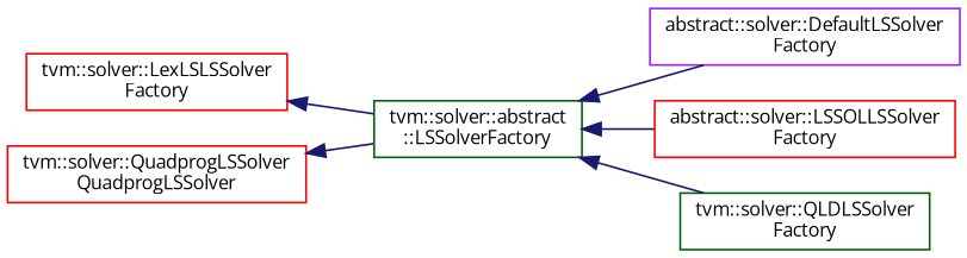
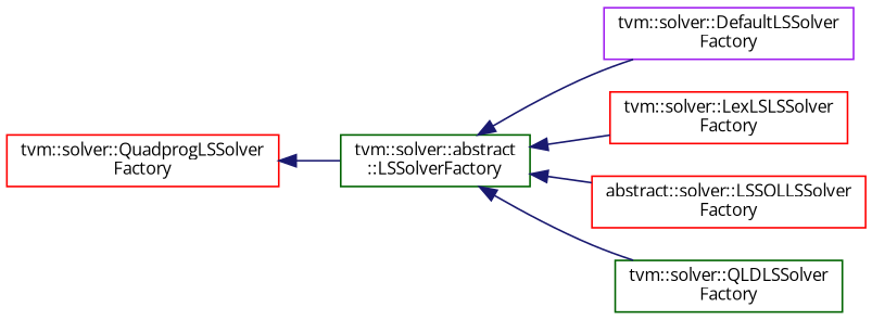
  digraph {
    fontname="Open Sans"
    rankdir=LR
    node [color=red fillcolor=white fontname="Open Sans" fontsize=10 shape=record style=filled]
    edge [color=midnightblue dir=back fontname="Open Sans" fontsize=10 labelfontname=Helvetica labelfontsize=10 style=solid]
    n1 [color=darkgreen height=0.2 label="tvm::solver::abstract\l::LSSolverFactory" width=0.4]
-   n2 [color=purple height=0.2 label="abstract::solver::DefaultLSSolver\lFactory" width=0.4]
+   n2 [color=purple height=0.2 label="tvm::solver::DefaultLSSolver\lFactory" width=0.4]
    n3 [height=0.2 label="tvm::solver::LexLSLSSolver\lFactory" width=0.4]
    n4 [height=0.2 label="abstract::solver::LSSOLLSSolver\lFactory" width=0.4]
    n5 [color=darkgreen height=0.2 label="tvm::solver::QLDLSSolver\lFactory" width=0.4]
-   n6 [height=0.2 label="tvm::solver::QuadprogLSSolver\lQuadprogLSSolver" width=0.4]
+   n6 [height=0.2 label="tvm::solver::QuadprogLSSolver\lFactory" width=0.4]
    n1 -> n2
-   n3 -> n1
+   n1 -> n3
    n1 -> n4
    n1 -> n5
    n6 -> n1
  }
